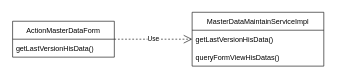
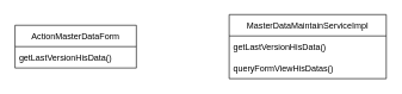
  <mxCell id="0" />
  <mxCell id="1" parent="0" />
  <mxCell id="2" value="ActionMasterDataForm" style="swimlane;fontStyle=0;childLayout=stackLayout;horizontal=1;startSize=30;horizontalStack=0;resizeParent=1;resizeParentMax=0;resizeLast=0;collapsible=1;marginBottom=0;" vertex="1" parent="1"><mxGeometry x="20" y="35" width="170" height="60" as="geometry" /></mxCell>
  <mxCell id="3" value="getLastVersionHisData()" style="text;strokeColor=none;fillColor=none;align=left;verticalAlign=middle;spacingLeft=4;spacingRight=4;overflow=hidden;points=[[0,0.5],[1,0.5]];portConstraint=eastwest;rotatable=0;" vertex="1" parent="2"><mxGeometry y="30" width="170" height="30" as="geometry" /></mxCell>
  <mxCell id="4" value="MasterDataMaintainServiceImpl" style="swimlane;fontStyle=0;childLayout=stackLayout;horizontal=1;startSize=30;horizontalStack=0;resizeParent=1;resizeParentMax=0;resizeLast=0;collapsible=1;marginBottom=0;" vertex="1" parent="1"><mxGeometry x="320" y="20" width="220" height="90" as="geometry" /></mxCell>
  <mxCell id="5" value="getLastVersionHisData()" style="text;strokeColor=none;fillColor=none;align=left;verticalAlign=middle;spacingLeft=4;spacingRight=4;overflow=hidden;points=[[0,0.5],[1,0.5]];portConstraint=eastwest;rotatable=0;" vertex="1" parent="4"><mxGeometry y="30" width="220" height="30" as="geometry" /></mxCell>
  <mxCell id="6" value="queryFormViewHisDatas()" style="text;strokeColor=none;fillColor=none;align=left;verticalAlign=middle;spacingLeft=4;spacingRight=4;overflow=hidden;points=[[0,0.5],[1,0.5]];portConstraint=eastwest;rotatable=0;" vertex="1" parent="4"><mxGeometry y="60" width="220" height="30" as="geometry" /></mxCell>
- <mxCell id="7" value="Use" style="endArrow=open;endSize=12;dashed=1;html=1;rounded=0;" edge="1" parent="1" source="2" target="4"><mxGeometry width="160" relative="1" as="geometry"><mxPoint x="250" y="205" as="sourcePoint" /><mxPoint x="410" y="205" as="targetPoint" /></mxGeometry></mxCell>
